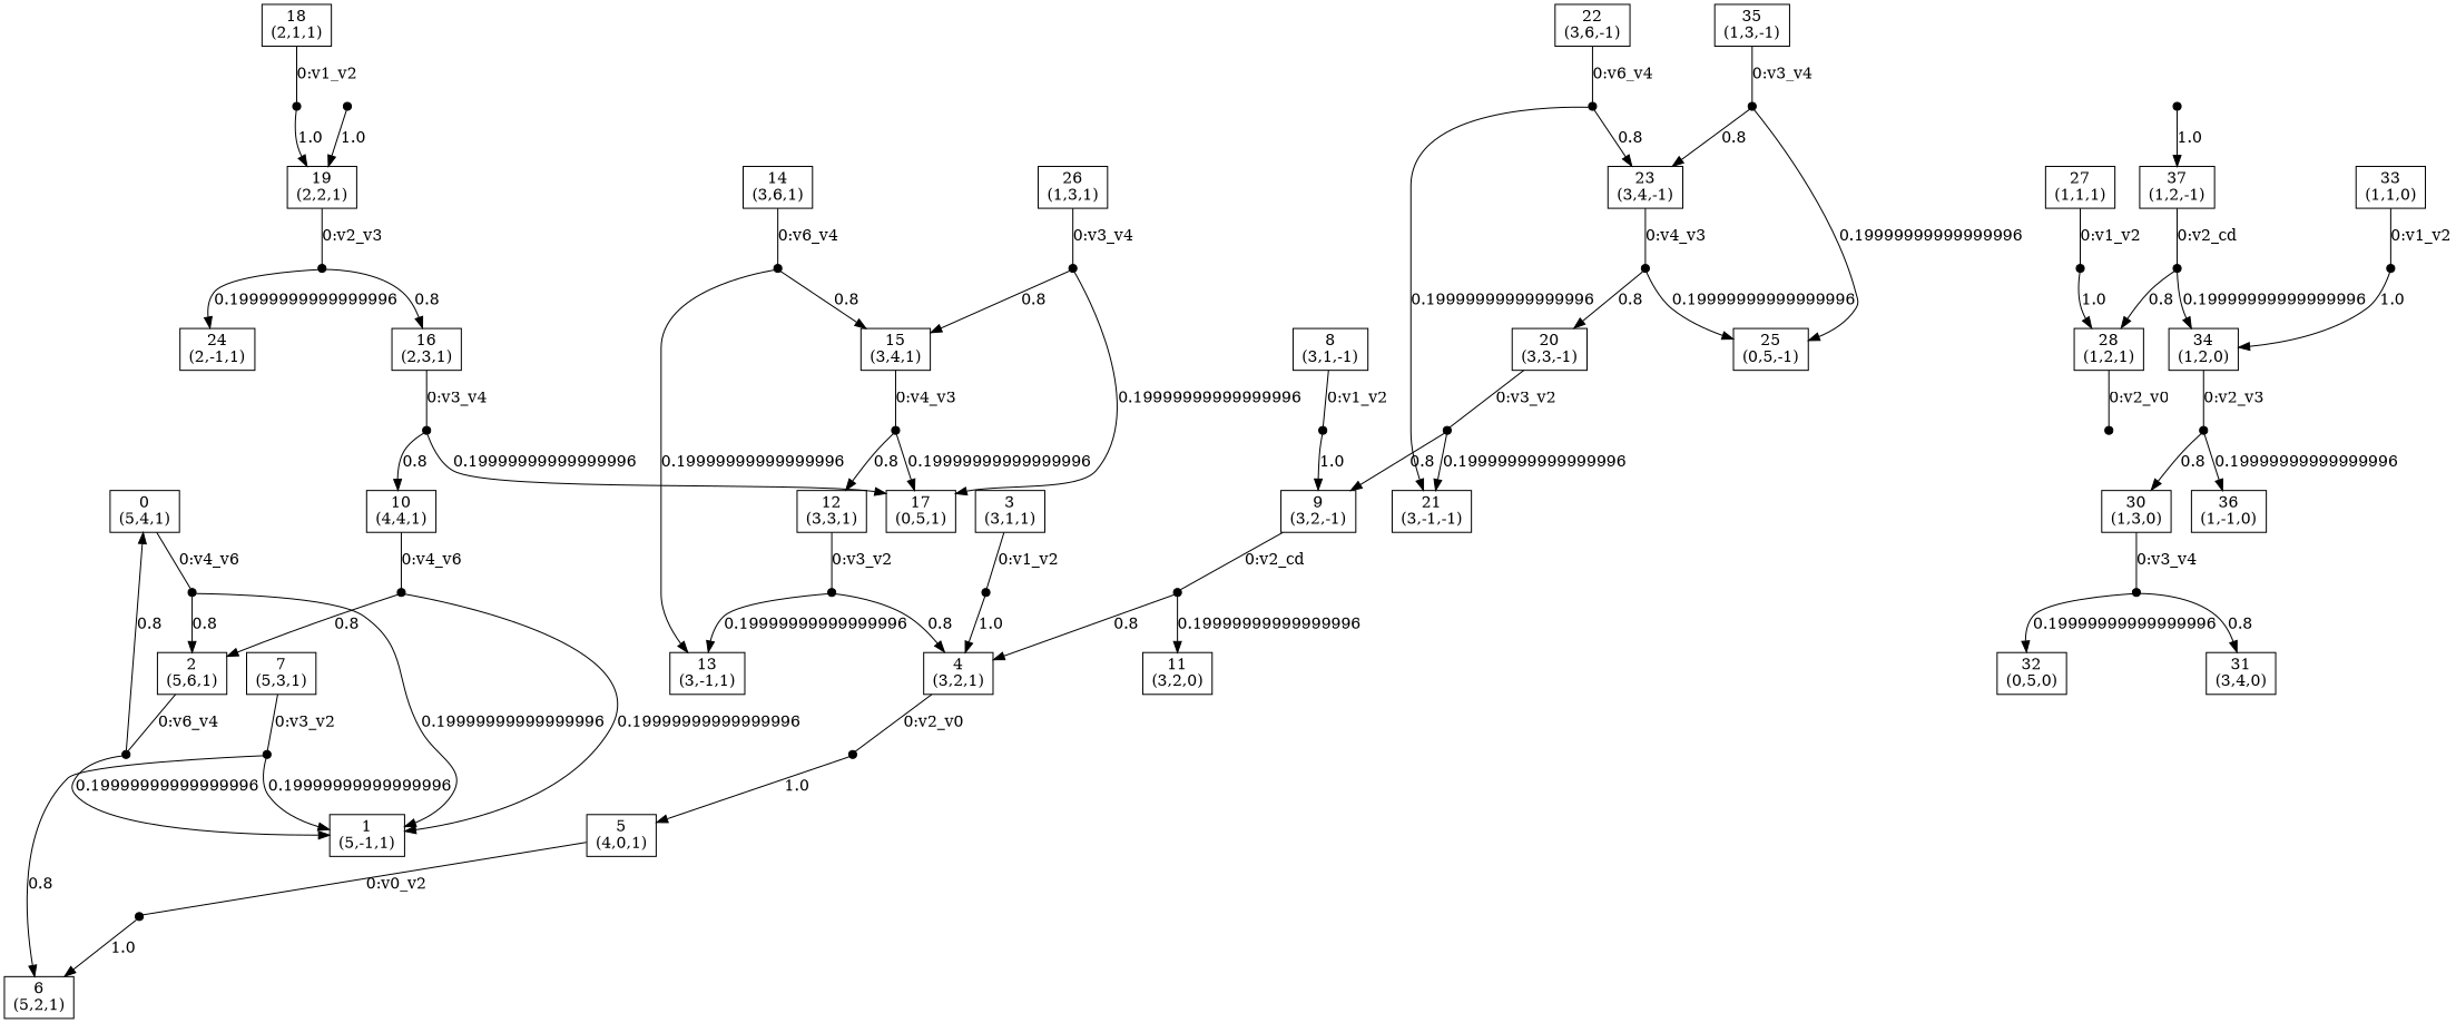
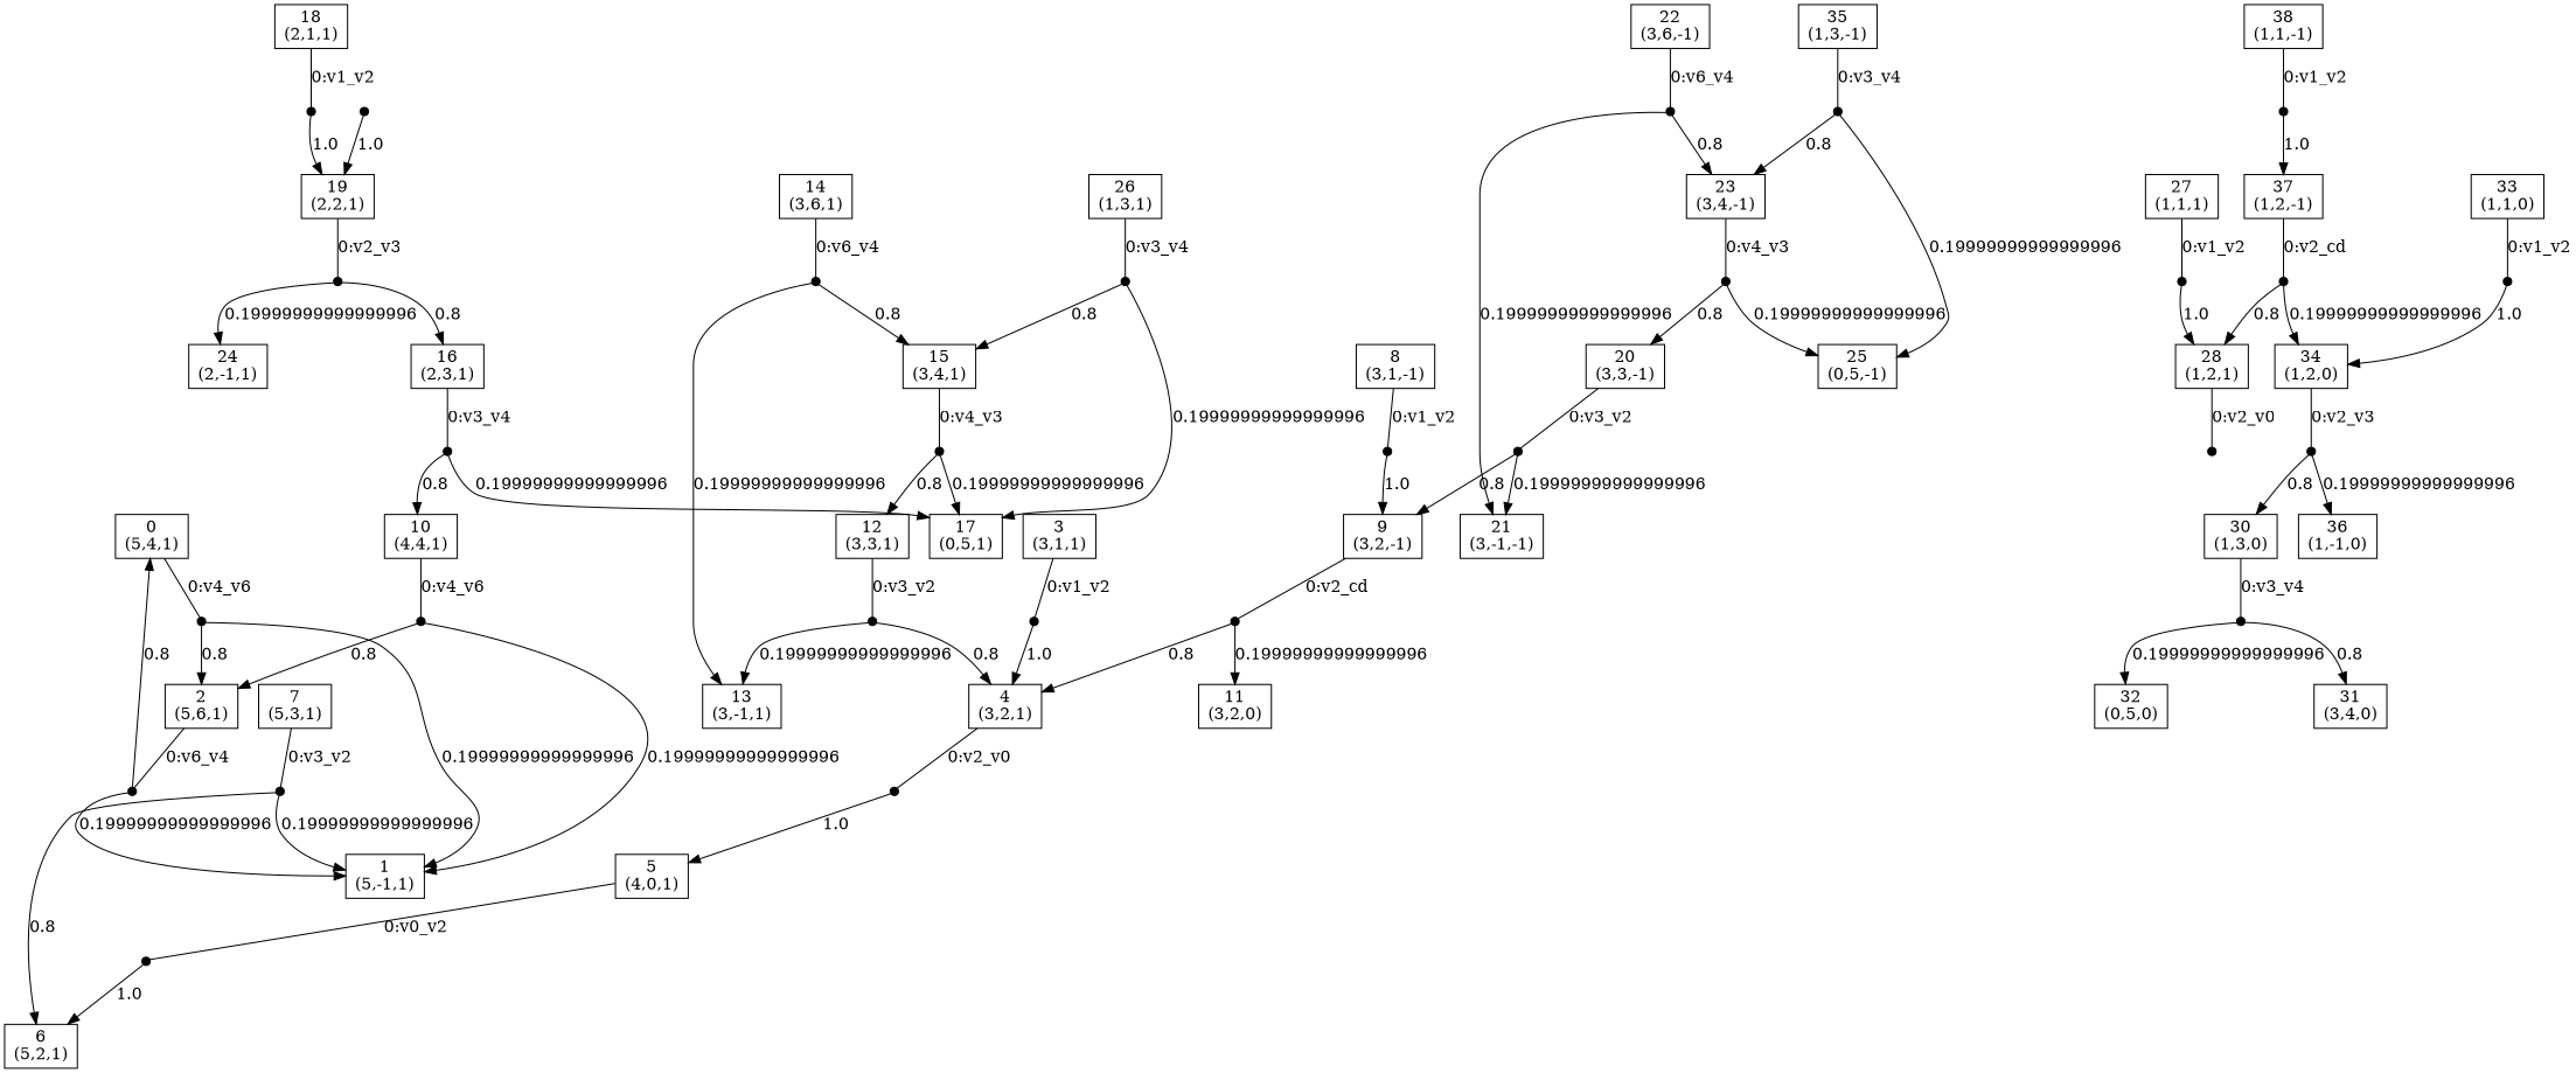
  digraph {
    node [shape=box]
    n1 [label="0\n(5,4,1)"]
    n0_0 [height=0.1 shape=point width=0.1]
    n3 [label="1\n(5,-1,1)"]
    n4 [label="2\n(5,6,1)"]
    n2_0 [height=0.1 shape=point width=0.1]
    n6 [label="3\n(3,1,1)"]
    n3_0 [height=0.1 shape=point width=0.1]
    n8 [label="4\n(3,2,1)"]
    n4_0 [height=0.1 shape=point width=0.1]
    n10 [label="5\n(4,0,1)"]
    n5_0 [height=0.1 shape=point width=0.1]
    n12 [label="6\n(5,2,1)"]
    n13 [label="7\n(5,3,1)"]
    n7_0 [height=0.1 shape=point width=0.1]
    n15 [label="8\n(3,1,-1)"]
    n8_0 [height=0.1 shape=point width=0.1]
    n17 [label="9\n(3,2,-1)"]
    n9_0 [height=0.1 shape=point width=0.1]
    n19 [label="11\n(3,2,0)"]
    n20 [label="10\n(4,4,1)"]
    n10_0 [height=0.1 shape=point width=0.1]
    n22 [label="12\n(3,3,1)"]
    n12_0 [height=0.1 shape=point width=0.1]
    n24 [label="13\n(3,-1,1)"]
    n25 [label="14\n(3,6,1)"]
    n14_0 [height=0.1 shape=point width=0.1]
    n27 [label="15\n(3,4,1)"]
    n15_0 [height=0.1 shape=point width=0.1]
    n29 [label="17\n(0,5,1)"]
    n30 [label="16\n(2,3,1)"]
    n16_0 [height=0.1 shape=point width=0.1]
    n32 [label="18\n(2,1,1)"]
    n18_0 [height=0.1 shape=point width=0.1]
    n34 [label="19\n(2,2,1)"]
    n19_0 [height=0.1 shape=point width=0.1]
    n36 [label="24\n(2,-1,1)"]
    n37 [label="20\n(3,3,-1)"]
    n20_0 [height=0.1 shape=point width=0.1]
    n39 [label="21\n(3,-1,-1)"]
    n40 [label="22\n(3,6,-1)"]
    n22_0 [height=0.1 shape=point width=0.1]
    n42 [label="23\n(3,4,-1)"]
    n23_0 [height=0.1 shape=point width=0.1]
    n44 [label="25\n(0,5,-1)"]
    n45 [label="26\n(1,3,1)"]
    n26_0 [height=0.1 shape=point width=0.1]
    n47 [label="27\n(1,1,1)"]
    n27_0 [height=0.1 shape=point width=0.1]
    n49 [label="28\n(1,2,1)"]
    n28_0 [height=0.1 shape=point width=0.1]
    n29_0 [height=0.1 shape=point width=0.1]
    n52 [label="30\n(1,3,0)"]
    n30_0 [height=0.1 shape=point width=0.1]
    n54 [label="32\n(0,5,0)"]
    n55 [label="31\n(3,4,0)"]
    n56 [label="33\n(1,1,0)"]
    n33_0 [height=0.1 shape=point width=0.1]
    n58 [label="34\n(1,2,0)"]
    n34_0 [height=0.1 shape=point width=0.1]
    n60 [label="36\n(1,-1,0)"]
    n61 [label="35\n(1,3,-1)"]
    n35_0 [height=0.1 shape=point width=0.1]
    n63 [label="37\n(1,2,-1)"]
    n37_0 [height=0.1 shape=point width=0.1]
+   n65 [label="38\n(1,1,-1)"]
    n38_0 [height=0.1 shape=point width=0.1]
    n1 -> n0_0 [arrowhead=none label="0:v4_v6"]
    n0_0 -> n3 [label=0.19999999999999996]
    n0_0 -> n4 [label=0.8]
    n4 -> n2_0 [arrowhead=none label="0:v6_v4"]
    n2_0 -> n1 [label=0.8]
    n2_0 -> n3 [label=0.19999999999999996]
    n6 -> n3_0 [arrowhead=none label="0:v1_v2"]
    n3_0 -> n8 [label=1.0]
    n8 -> n4_0 [arrowhead=none label="0:v2_v0"]
    n4_0 -> n10 [label=1.0]
    n10 -> n5_0 [arrowhead=none label="0:v0_v2"]
    n5_0 -> n12 [label=1.0]
    n13 -> n7_0 [arrowhead=none label="0:v3_v2"]
    n7_0 -> n3 [label=0.19999999999999996]
    n7_0 -> n12 [label=0.8]
    n15 -> n8_0 [arrowhead=none label="0:v1_v2"]
    n8_0 -> n17 [label=1.0]
    n17 -> n9_0 [arrowhead=none label="0:v2_cd"]
    n9_0 -> n8 [label=0.8]
    n9_0 -> n19 [label=0.19999999999999996]
    n20 -> n10_0 [arrowhead=none label="0:v4_v6"]
    n10_0 -> n3 [label=0.19999999999999996]
    n10_0 -> n4 [label=0.8]
    n22 -> n12_0 [arrowhead=none label="0:v3_v2"]
    n12_0 -> n8 [label=0.8]
    n12_0 -> n24 [label=0.19999999999999996]
    n25 -> n14_0 [arrowhead=none label="0:v6_v4"]
    n14_0 -> n24 [label=0.19999999999999996]
    n14_0 -> n27 [label=0.8]
    n27 -> n15_0 [arrowhead=none label="0:v4_v3"]
    n15_0 -> n22 [label=0.8]
    n15_0 -> n29 [label=0.19999999999999996]
    n30 -> n16_0 [arrowhead=none label="0:v3_v4"]
    n16_0 -> n20 [label=0.8]
    n16_0 -> n29 [label=0.19999999999999996]
    n32 -> n18_0 [arrowhead=none label="0:v1_v2"]
    n18_0 -> n34 [label=1.0]
    n34 -> n19_0 [arrowhead=none label="0:v2_v3"]
    n19_0 -> n30 [label=0.8]
    n19_0 -> n36 [label=0.19999999999999996]
    n37 -> n20_0 [arrowhead=none label="0:v3_v2"]
    n20_0 -> n17 [label=0.8]
    n20_0 -> n39 [label=0.19999999999999996]
    n40 -> n22_0 [arrowhead=none label="0:v6_v4"]
    n22_0 -> n39 [label=0.19999999999999996]
    n22_0 -> n42 [label=0.8]
    n42 -> n23_0 [arrowhead=none label="0:v4_v3"]
    n23_0 -> n37 [label=0.8]
    n23_0 -> n44 [label=0.19999999999999996]
    n45 -> n26_0 [arrowhead=none label="0:v3_v4"]
    n26_0 -> n27 [label=0.8]
    n26_0 -> n29 [label=0.19999999999999996]
    n47 -> n27_0 [arrowhead=none label="0:v1_v2"]
    n27_0 -> n49 [label=1.0]
    n49 -> n28_0 [arrowhead=none label="0:v2_v0"]
    n29_0 -> n34 [label=1.0]
    n52 -> n30_0 [arrowhead=none label="0:v3_v4"]
    n30_0 -> n54 [label=0.19999999999999996]
    n30_0 -> n55 [label=0.8]
    n56 -> n33_0 [arrowhead=none label="0:v1_v2"]
    n33_0 -> n58 [label=1.0]
    n58 -> n34_0 [arrowhead=none label="0:v2_v3"]
    n34_0 -> n52 [label=0.8]
    n34_0 -> n60 [label=0.19999999999999996]
    n61 -> n35_0 [arrowhead=none label="0:v3_v4"]
    n35_0 -> n42 [label=0.8]
    n35_0 -> n44 [label=0.19999999999999996]
    n63 -> n37_0 [arrowhead=none label="0:v2_cd"]
    n37_0 -> n49 [label=0.8]
    n37_0 -> n58 [label=0.19999999999999996]
+   n65 -> n38_0 [arrowhead=none label="0:v1_v2"]
    n38_0 -> n63 [label=1.0]
  }
